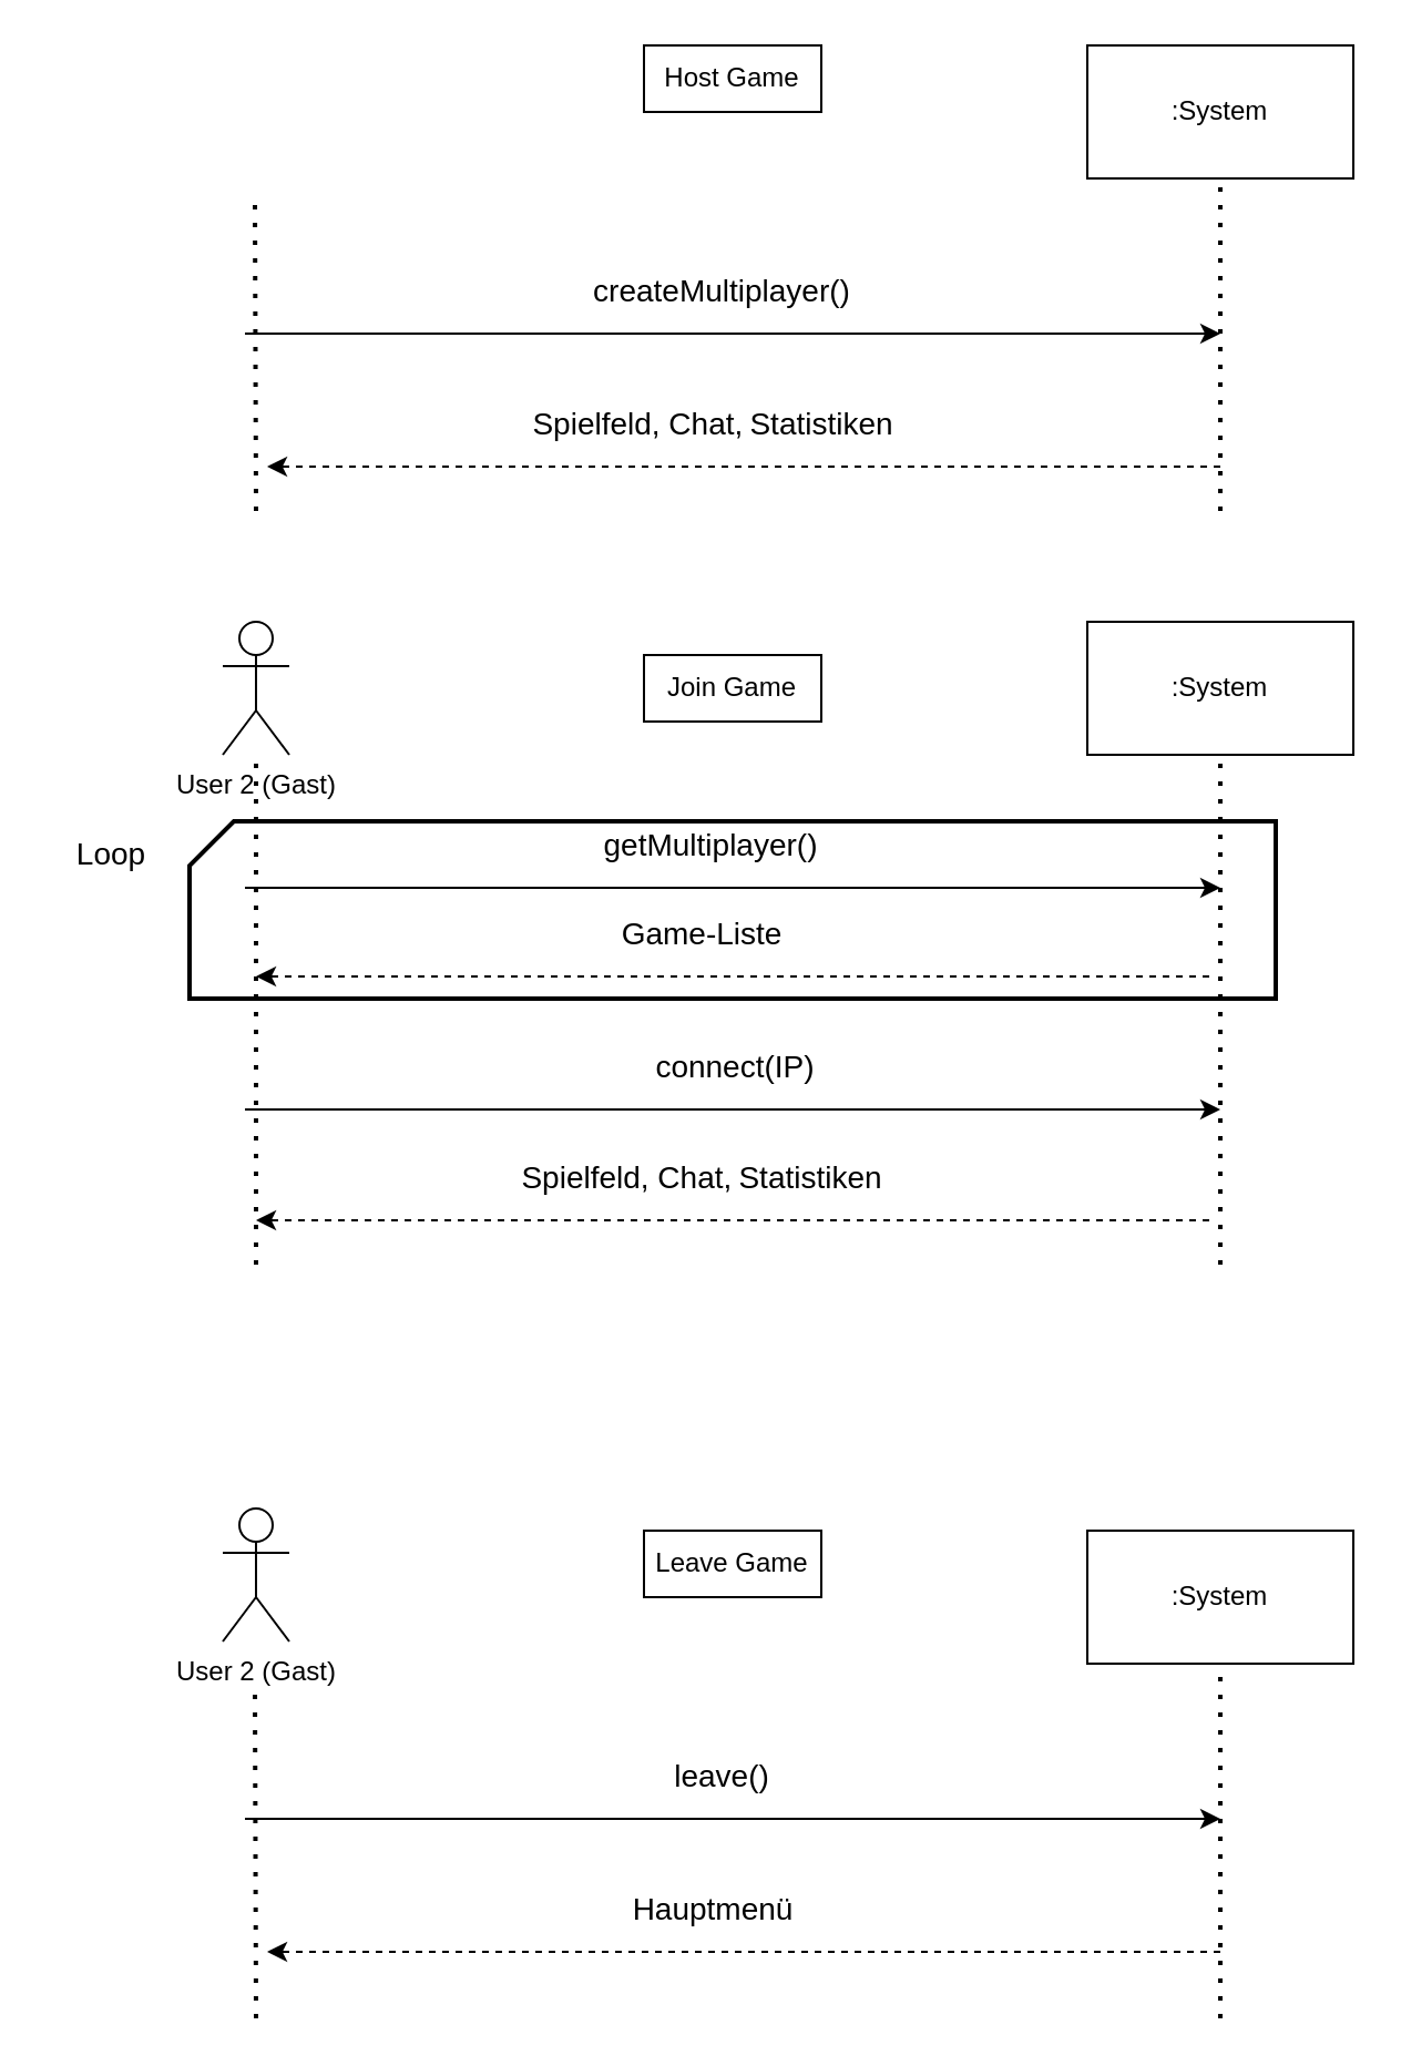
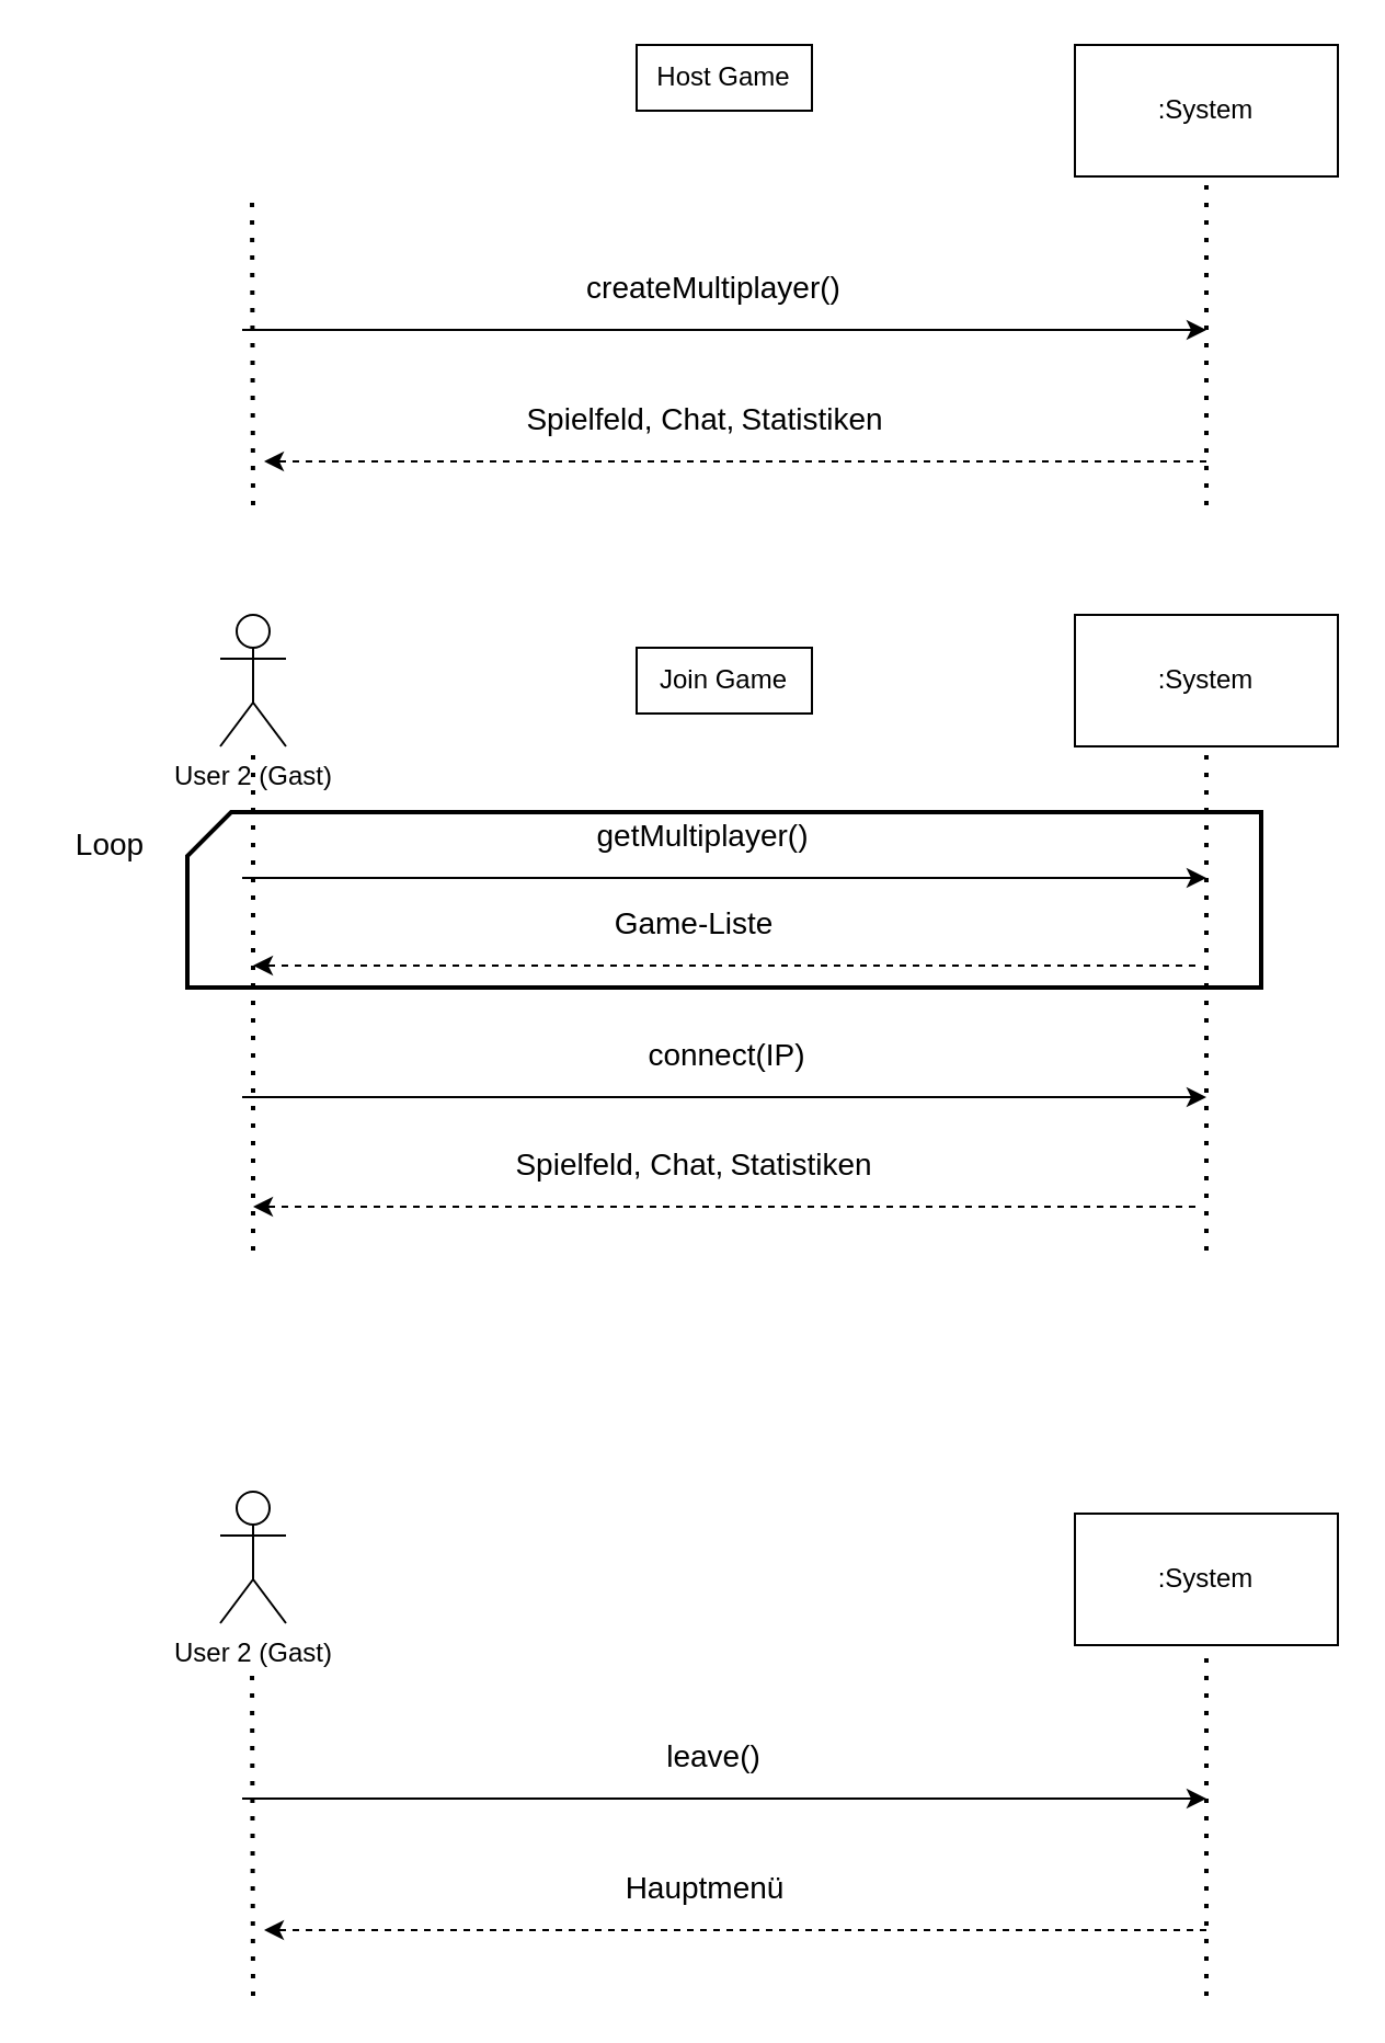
  <mxCell id="0" />
  <mxCell id="1" parent="0" />
  <mxCell id="2" value="" style="verticalLabelPosition=bottom;verticalAlign=top;html=1;shape=card;whiteSpace=wrap;size=20;arcSize=12;strokeWidth=2;fillOpacity=0;" vertex="1" parent="1"><mxGeometry x="85" y="370" width="490" height="80" as="geometry" /></mxCell>
  <mxCell id="3" value=":System" style="rounded=0;whiteSpace=wrap;html=1;" vertex="1" parent="1"><mxGeometry x="490" y="20" width="120" height="60" as="geometry" /></mxCell>
  <mxCell id="4" value="" style="endArrow=none;dashed=1;html=1;dashPattern=1 3;strokeWidth=2;rounded=0;" edge="1" parent="1"><mxGeometry width="50" height="50" relative="1" as="geometry"><mxPoint x="115" y="230" as="sourcePoint" /><mxPoint x="114.5" y="90" as="targetPoint" /></mxGeometry></mxCell>
  <mxCell id="5" value="" style="endArrow=none;dashed=1;html=1;dashPattern=1 3;strokeWidth=2;rounded=0;entryX=0.5;entryY=1;entryDx=0;entryDy=0;" edge="1" parent="1" target="3"><mxGeometry width="50" height="50" relative="1" as="geometry"><mxPoint x="550" y="230" as="sourcePoint" /><mxPoint x="390" y="220" as="targetPoint" /></mxGeometry></mxCell>
  <mxCell id="6" value="" style="endArrow=classic;html=1;rounded=0;" edge="1" parent="1"><mxGeometry width="50" height="50" relative="1" as="geometry"><mxPoint x="110" y="150" as="sourcePoint" /><mxPoint x="550" y="150" as="targetPoint" /></mxGeometry></mxCell>
  <mxCell id="7" value="&lt;font style=&quot;font-size: 14px;&quot;&gt;createMultiplayer()&lt;/font&gt;" style="edgeLabel;html=1;align=center;verticalAlign=middle;resizable=0;points=[];" vertex="1" connectable="0" parent="6"><mxGeometry x="-0.027" y="3" relative="1" as="geometry"><mxPoint y="-17" as="offset" /></mxGeometry></mxCell>
  <mxCell id="8" value="" style="endArrow=classic;html=1;rounded=0;" edge="1" parent="1"><mxGeometry width="50" height="50" relative="1" as="geometry"><mxPoint x="110" y="400" as="sourcePoint" /><mxPoint x="550" y="400" as="targetPoint" /></mxGeometry></mxCell>
  <mxCell id="9" value="&lt;font style=&quot;font-size: 14px;&quot;&gt;getMultiplayer()&lt;/font&gt;" style="edgeLabel;html=1;align=center;verticalAlign=middle;resizable=0;points=[];" vertex="1" connectable="0" parent="8"><mxGeometry x="-0.05" y="-1" relative="1" as="geometry"><mxPoint y="-21" as="offset" /></mxGeometry></mxCell>
  <mxCell id="10" value="" style="endArrow=classic;html=1;rounded=0;dashed=1;" edge="1" parent="1"><mxGeometry width="50" height="50" relative="1" as="geometry"><mxPoint x="550" y="210" as="sourcePoint" /><mxPoint x="120" y="210" as="targetPoint" /></mxGeometry></mxCell>
  <mxCell id="11" value="&lt;font style=&quot;font-size: 14px;&quot;&gt;Spielfeld, Chat,&lt;/font&gt; &lt;font style=&quot;font-size: 14px;&quot;&gt;Statistiken&lt;/font&gt;" style="edgeLabel;html=1;align=center;verticalAlign=middle;resizable=0;points=[];" vertex="1" connectable="0" parent="10"><mxGeometry x="0.279" y="-1" relative="1" as="geometry"><mxPoint x="45" y="-19" as="offset" /></mxGeometry></mxCell>
  <mxCell id="12" value="User 2 (Gast)" style="shape=umlActor;verticalLabelPosition=bottom;verticalAlign=top;html=1;outlineConnect=0;" vertex="1" parent="1"><mxGeometry x="100" y="280" width="30" height="60" as="geometry" /></mxCell>
  <mxCell id="13" value="" style="endArrow=none;dashed=1;html=1;dashPattern=1 3;strokeWidth=2;rounded=0;" edge="1" parent="1" target="12"><mxGeometry width="50" height="50" relative="1" as="geometry"><mxPoint x="115" y="570" as="sourcePoint" /><mxPoint x="390" y="230" as="targetPoint" /></mxGeometry></mxCell>
  <mxCell id="14" value=":System" style="rounded=0;whiteSpace=wrap;html=1;" vertex="1" parent="1"><mxGeometry x="490" y="280" width="120" height="60" as="geometry" /></mxCell>
  <mxCell id="15" value="" style="endArrow=none;dashed=1;html=1;dashPattern=1 3;strokeWidth=2;rounded=0;entryX=0.5;entryY=1;entryDx=0;entryDy=0;" edge="1" parent="1" target="14"><mxGeometry width="50" height="50" relative="1" as="geometry"><mxPoint x="550" y="570" as="sourcePoint" /><mxPoint x="390" y="230" as="targetPoint" /></mxGeometry></mxCell>
  <mxCell id="16" value="Host Game" style="rounded=0;whiteSpace=wrap;html=1;" vertex="1" parent="1"><mxGeometry x="290" y="20" width="80" height="30" as="geometry" /></mxCell>
  <mxCell id="17" value="Join Game" style="rounded=0;whiteSpace=wrap;html=1;" vertex="1" parent="1"><mxGeometry x="290" y="295" width="80" height="30" as="geometry" /></mxCell>
  <mxCell id="18" value="" style="endArrow=classic;html=1;rounded=0;dashed=1;" edge="1" parent="1"><mxGeometry width="50" height="50" relative="1" as="geometry"><mxPoint x="545" y="440" as="sourcePoint" /><mxPoint x="115" y="440" as="targetPoint" /></mxGeometry></mxCell>
  <mxCell id="19" value="&lt;font style=&quot;font-size: 14px;&quot;&gt;Game-Liste&lt;/font&gt;" style="edgeLabel;html=1;align=center;verticalAlign=middle;resizable=0;points=[];" vertex="1" connectable="0" parent="18"><mxGeometry x="0.279" y="-1" relative="1" as="geometry"><mxPoint x="45" y="-19" as="offset" /></mxGeometry></mxCell>
  <mxCell id="20" value="" style="endArrow=classic;html=1;rounded=0;" edge="1" parent="1"><mxGeometry width="50" height="50" relative="1" as="geometry"><mxPoint x="110" y="500" as="sourcePoint" /><mxPoint x="550" y="500" as="targetPoint" /></mxGeometry></mxCell>
  <mxCell id="21" value="&lt;font style=&quot;font-size: 14px;&quot;&gt;connect(IP)&lt;/font&gt;" style="edgeLabel;html=1;align=center;verticalAlign=middle;resizable=0;points=[];" vertex="1" connectable="0" parent="20"><mxGeometry x="-0.05" y="-1" relative="1" as="geometry"><mxPoint x="11" y="-21" as="offset" /></mxGeometry></mxCell>
  <mxCell id="22" value="&lt;font style=&quot;font-size: 14px;&quot;&gt;Loop&lt;/font&gt;" style="text;strokeColor=none;align=center;fillColor=none;html=1;verticalAlign=middle;whiteSpace=wrap;rounded=0;" vertex="1" parent="1"><mxGeometry x="20" y="370" width="60" height="30" as="geometry" /></mxCell>
  <mxCell id="23" value="" style="endArrow=classic;html=1;rounded=0;dashed=1;" edge="1" parent="1"><mxGeometry width="50" height="50" relative="1" as="geometry"><mxPoint x="545" y="550" as="sourcePoint" /><mxPoint x="115" y="550" as="targetPoint" /></mxGeometry></mxCell>
  <mxCell id="24" value="&lt;font style=&quot;font-size: 14px;&quot;&gt;Spielfeld, Chat,&lt;/font&gt; &lt;font style=&quot;font-size: 14px;&quot;&gt;Statistiken&lt;/font&gt;" style="edgeLabel;html=1;align=center;verticalAlign=middle;resizable=0;points=[];" vertex="1" connectable="0" parent="23"><mxGeometry x="0.279" y="-1" relative="1" as="geometry"><mxPoint x="45" y="-19" as="offset" /></mxGeometry></mxCell>
  <mxCell id="25" value="User 2 (Gast)" style="shape=umlActor;verticalLabelPosition=bottom;verticalAlign=top;html=1;outlineConnect=0;" vertex="1" parent="1"><mxGeometry x="100" y="680" width="30" height="60" as="geometry" /></mxCell>
  <mxCell id="26" value=":System" style="rounded=0;whiteSpace=wrap;html=1;" vertex="1" parent="1"><mxGeometry x="490" y="690" width="120" height="60" as="geometry" /></mxCell>
  <mxCell id="27" value="" style="endArrow=none;dashed=1;html=1;dashPattern=1 3;strokeWidth=2;rounded=0;" edge="1" parent="1"><mxGeometry width="50" height="50" relative="1" as="geometry"><mxPoint x="115" y="910" as="sourcePoint" /><mxPoint x="114.5" y="760" as="targetPoint" /></mxGeometry></mxCell>
  <mxCell id="28" value="" style="endArrow=none;dashed=1;html=1;dashPattern=1 3;strokeWidth=2;rounded=0;entryX=0.5;entryY=1;entryDx=0;entryDy=0;" edge="1" parent="1" target="26"><mxGeometry width="50" height="50" relative="1" as="geometry"><mxPoint x="550" y="910" as="sourcePoint" /><mxPoint x="390" y="890" as="targetPoint" /></mxGeometry></mxCell>
  <mxCell id="29" value="" style="endArrow=classic;html=1;rounded=0;" edge="1" parent="1"><mxGeometry width="50" height="50" relative="1" as="geometry"><mxPoint x="110" y="820" as="sourcePoint" /><mxPoint x="550" y="820" as="targetPoint" /></mxGeometry></mxCell>
  <mxCell id="30" value="&lt;font style=&quot;font-size: 14px;&quot;&gt;leave()&lt;/font&gt;" style="edgeLabel;html=1;align=center;verticalAlign=middle;resizable=0;points=[];" vertex="1" connectable="0" parent="29"><mxGeometry x="-0.027" y="3" relative="1" as="geometry"><mxPoint y="-17" as="offset" /></mxGeometry></mxCell>
  <mxCell id="31" value="" style="endArrow=classic;html=1;rounded=0;dashed=1;" edge="1" parent="1"><mxGeometry width="50" height="50" relative="1" as="geometry"><mxPoint x="550" y="880" as="sourcePoint" /><mxPoint x="120" y="880" as="targetPoint" /></mxGeometry></mxCell>
  <mxCell id="32" value="&lt;font style=&quot;font-size: 14px;&quot;&gt;Hauptmenü&lt;/font&gt;" style="edgeLabel;html=1;align=center;verticalAlign=middle;resizable=0;points=[];" vertex="1" connectable="0" parent="31"><mxGeometry x="0.279" y="-1" relative="1" as="geometry"><mxPoint x="45" y="-19" as="offset" /></mxGeometry></mxCell>
- <mxCell id="33" value="Leave Game" style="rounded=0;whiteSpace=wrap;html=1;" vertex="1" parent="1"><mxGeometry x="290" y="690" width="80" height="30" as="geometry" /></mxCell>
